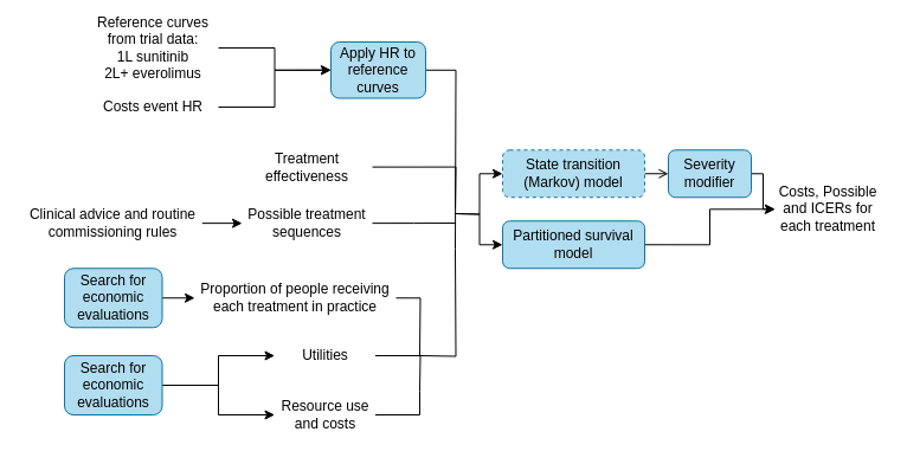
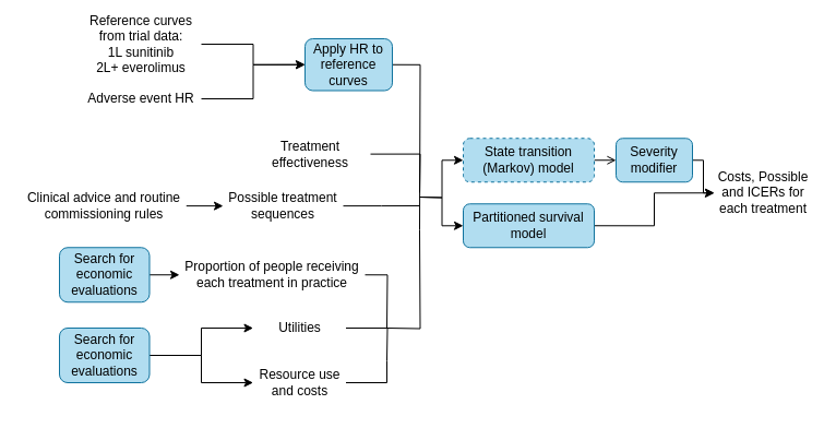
  <mxCell id="0" />
  <mxCell id="1" parent="0" />
  <mxCell id="2" style="edgeStyle=orthogonalEdgeStyle;rounded=0;orthogonalLoop=1;jettySize=auto;html=1;exitX=1;exitY=0.5;exitDx=0;exitDy=0;endArrow=none;endFill=0;" parent="1" source="3" edge="1"><mxGeometry relative="1" as="geometry"><mxPoint x="384" y="176" as="targetPoint" /></mxGeometry></mxCell>
- <mxCell id="3" value="Treatment effectiveness" style="rounded=1;whiteSpace=wrap;html=1;fillColor=none;strokeColor=none;" parent="1" vertex="1"><mxGeometry x="204" y="128.75" width="110" height="23.75" as="geometry" /></mxCell>
+ <mxCell id="3" value="Treatment effectiveness" style="rounded=1;whiteSpace=wrap;html=1;fillColor=none;strokeColor=none;" parent="1" vertex="1"><mxGeometry x="229" y="128.75" width="110" height="23.75" as="geometry" /></mxCell>
  <mxCell id="4" style="edgeStyle=orthogonalEdgeStyle;rounded=0;orthogonalLoop=1;jettySize=auto;html=1;exitX=1;exitY=0.5;exitDx=0;exitDy=0;entryX=0;entryY=0.5;entryDx=0;entryDy=0;" parent="1" source="5" target="7" edge="1"><mxGeometry relative="1" as="geometry" /></mxCell>
- <mxCell id="5" value="Costs event HR" style="rounded=1;whiteSpace=wrap;html=1;fillColor=none;strokeColor=none;" parent="1" vertex="1"><mxGeometry x="74" y="75" width="110" height="30" as="geometry" /></mxCell>
+ <mxCell id="5" value="Adverse event HR" style="rounded=1;whiteSpace=wrap;html=1;fillColor=none;strokeColor=none;" parent="1" vertex="1"><mxGeometry x="74" y="75" width="110" height="30" as="geometry" /></mxCell>
  <mxCell id="6" style="edgeStyle=orthogonalEdgeStyle;rounded=0;orthogonalLoop=1;jettySize=auto;html=1;exitX=1;exitY=0.5;exitDx=0;exitDy=0;endArrow=none;endFill=0;" parent="1" source="7" edge="1"><mxGeometry relative="1" as="geometry"><mxPoint x="384" y="210" as="targetPoint" /></mxGeometry></mxCell>
  <mxCell id="7" value="Apply HR to reference curves" style="rounded=1;whiteSpace=wrap;html=1;fillColor=#b1ddf0;strokeColor=#10739e;" parent="1" vertex="1"><mxGeometry x="279" y="35" width="80" height="47.5" as="geometry" /></mxCell>
  <mxCell id="8" style="edgeStyle=orthogonalEdgeStyle;rounded=0;orthogonalLoop=1;jettySize=auto;html=1;exitX=1;exitY=0.5;exitDx=0;exitDy=0;endArrow=none;endFill=0;" parent="1" source="9" edge="1"><mxGeometry relative="1" as="geometry"><mxPoint x="354" y="330" as="targetPoint" /><Array as="points"><mxPoint x="354" y="350" /></Array></mxGeometry></mxCell>
  <mxCell id="9" value="Resource use and costs" style="rounded=1;whiteSpace=wrap;html=1;fillColor=none;strokeColor=none;" parent="1" vertex="1"><mxGeometry x="231.5" y="330" width="85" height="40" as="geometry" /></mxCell>
  <mxCell id="10" style="edgeStyle=orthogonalEdgeStyle;rounded=0;orthogonalLoop=1;jettySize=auto;html=1;exitX=1;exitY=0.5;exitDx=0;exitDy=0;entryX=0;entryY=0.5;entryDx=0;entryDy=0;" parent="1" source="12" target="9" edge="1"><mxGeometry relative="1" as="geometry" /></mxCell>
  <mxCell id="11" style="edgeStyle=orthogonalEdgeStyle;rounded=0;orthogonalLoop=1;jettySize=auto;html=1;exitX=1;exitY=0.5;exitDx=0;exitDy=0;entryX=0;entryY=0.5;entryDx=0;entryDy=0;" parent="1" source="12" target="14" edge="1"><mxGeometry relative="1" as="geometry" /></mxCell>
  <mxCell id="12" value="Search for economic evaluations" style="rounded=1;whiteSpace=wrap;html=1;fillColor=#b1ddf0;strokeColor=#10739e;" parent="1" vertex="1"><mxGeometry x="54" y="300" width="82.5" height="50" as="geometry" /></mxCell>
  <mxCell id="13" style="edgeStyle=orthogonalEdgeStyle;rounded=0;orthogonalLoop=1;jettySize=auto;html=1;exitX=1;exitY=0.5;exitDx=0;exitDy=0;endArrow=none;endFill=0;" parent="1" source="14" edge="1"><mxGeometry relative="1" as="geometry"><mxPoint x="354" y="330" as="targetPoint" /></mxGeometry></mxCell>
  <mxCell id="14" value="Utilities" style="rounded=1;whiteSpace=wrap;html=1;fillColor=none;strokeColor=none;" parent="1" vertex="1"><mxGeometry x="231.5" y="290" width="85" height="20" as="geometry" /></mxCell>
  <mxCell id="15" style="edgeStyle=orthogonalEdgeStyle;rounded=0;orthogonalLoop=1;jettySize=auto;html=1;exitX=1;exitY=0.5;exitDx=0;exitDy=0;entryX=0;entryY=0.5;entryDx=0;entryDy=0;endArrow=open;" parent="1" source="16" target="25" edge="1"><mxGeometry relative="1" as="geometry" /></mxCell>
  <mxCell id="16" value="State transition (Markov) model" style="rounded=1;whiteSpace=wrap;html=1;fillColor=#b1ddf0;strokeColor=#10739e;dashed=1;" parent="1" vertex="1"><mxGeometry x="424" y="126.25" width="120" height="40" as="geometry" /></mxCell>
  <mxCell id="17" style="edgeStyle=orthogonalEdgeStyle;rounded=0;orthogonalLoop=1;jettySize=auto;html=1;exitX=1;exitY=0.5;exitDx=0;exitDy=0;entryX=0;entryY=0.5;entryDx=0;entryDy=0;" parent="1" source="18" target="19" edge="1"><mxGeometry relative="1" as="geometry" /></mxCell>
  <mxCell id="18" value="Partitioned survival model" style="rounded=1;whiteSpace=wrap;html=1;fillColor=#b1ddf0;strokeColor=#10739e;" parent="1" vertex="1"><mxGeometry x="424" y="186.25" width="120" height="40" as="geometry" /></mxCell>
  <mxCell id="19" value="Costs, Possible and ICERs for each treatment" style="rounded=0;whiteSpace=wrap;html=1;fillColor=none;strokeColor=none;" parent="1" vertex="1"><mxGeometry x="654" y="152.5" width="90" height="47.5" as="geometry" /></mxCell>
  <mxCell id="20" value="" style="endArrow=classic;html=1;rounded=0;entryX=0;entryY=0.5;entryDx=0;entryDy=0;edgeStyle=orthogonalEdgeStyle;" parent="1" target="16" edge="1"><mxGeometry width="50" height="50" relative="1" as="geometry"><mxPoint x="384" y="180" as="sourcePoint" /><mxPoint x="414" y="240" as="targetPoint" /></mxGeometry></mxCell>
  <mxCell id="21" value="" style="endArrow=classic;html=1;rounded=0;entryX=0;entryY=0.5;entryDx=0;entryDy=0;edgeStyle=orthogonalEdgeStyle;" parent="1" target="18" edge="1"><mxGeometry width="50" height="50" relative="1" as="geometry"><mxPoint x="384" y="180" as="sourcePoint" /><mxPoint x="414" y="240" as="targetPoint" /></mxGeometry></mxCell>
  <mxCell id="22" style="edgeStyle=orthogonalEdgeStyle;rounded=0;orthogonalLoop=1;jettySize=auto;html=1;exitX=1;exitY=0.5;exitDx=0;exitDy=0;entryX=0;entryY=0.5;entryDx=0;entryDy=0;" parent="1" source="23" target="7" edge="1"><mxGeometry relative="1" as="geometry" /></mxCell>
  <mxCell id="23" value="Reference curves from trial data:&lt;div&gt;1L sunitinib&lt;/div&gt;&lt;div&gt;2L+ everolimus&lt;/div&gt;" style="rounded=1;whiteSpace=wrap;html=1;fillColor=none;strokeColor=none;" parent="1" vertex="1"><mxGeometry x="74" y="20" width="110" height="40" as="geometry" /></mxCell>
  <mxCell id="24" style="edgeStyle=orthogonalEdgeStyle;rounded=0;orthogonalLoop=1;jettySize=auto;html=1;exitX=1;exitY=0.5;exitDx=0;exitDy=0;entryX=0;entryY=0.5;entryDx=0;entryDy=0;" parent="1" source="25" target="19" edge="1"><mxGeometry relative="1" as="geometry"><Array as="points"><mxPoint x="644" y="146" /><mxPoint x="644" y="176" /></Array></mxGeometry></mxCell>
  <mxCell id="25" value="Severity modifier" style="rounded=1;whiteSpace=wrap;html=1;fillColor=#b1ddf0;strokeColor=#10739e;" parent="1" vertex="1"><mxGeometry x="564" y="126.25" width="70" height="40" as="geometry" /></mxCell>
  <mxCell id="26" value="" style="endArrow=none;html=1;rounded=0;edgeStyle=orthogonalEdgeStyle;endFill=0;" parent="1" edge="1"><mxGeometry width="50" height="50" relative="1" as="geometry"><mxPoint x="354" y="300" as="sourcePoint" /><mxPoint x="384" y="210" as="targetPoint" /></mxGeometry></mxCell>
  <mxCell id="27" style="edgeStyle=orthogonalEdgeStyle;rounded=0;orthogonalLoop=1;jettySize=auto;html=1;exitX=1;exitY=0.5;exitDx=0;exitDy=0;endArrow=none;endFill=0;" edge="1" parent="1" source="28"><mxGeometry relative="1" as="geometry"><mxPoint x="354" y="300" as="targetPoint" /></mxGeometry></mxCell>
  <mxCell id="28" value="Proportion of people receiving each treatment in practice" style="rounded=1;whiteSpace=wrap;html=1;fillColor=none;strokeColor=none;" vertex="1" parent="1"><mxGeometry x="164" y="226.25" width="170" height="50" as="geometry" /></mxCell>
  <mxCell id="29" style="edgeStyle=orthogonalEdgeStyle;rounded=0;orthogonalLoop=1;jettySize=auto;html=1;exitX=1;exitY=0.5;exitDx=0;exitDy=0;entryX=0;entryY=0.5;entryDx=0;entryDy=0;" edge="1" parent="1" source="30" target="28"><mxGeometry relative="1" as="geometry" /></mxCell>
  <mxCell id="30" value="Search for economic evaluations" style="rounded=1;whiteSpace=wrap;html=1;fillColor=#b1ddf0;strokeColor=#10739e;" vertex="1" parent="1"><mxGeometry x="54" y="226.25" width="82.5" height="50" as="geometry" /></mxCell>
  <mxCell id="31" style="edgeStyle=orthogonalEdgeStyle;rounded=0;orthogonalLoop=1;jettySize=auto;html=1;exitX=0.5;exitY=1;exitDx=0;exitDy=0;" edge="1" parent="1" source="3" target="3"><mxGeometry relative="1" as="geometry" /></mxCell>
  <mxCell id="32" style="edgeStyle=orthogonalEdgeStyle;rounded=0;orthogonalLoop=1;jettySize=auto;html=1;exitX=1;exitY=0.5;exitDx=0;exitDy=0;endArrow=none;endFill=0;" edge="1" parent="1" source="33"><mxGeometry relative="1" as="geometry"><mxPoint x="384" y="188" as="targetPoint" /></mxGeometry></mxCell>
  <mxCell id="33" value="Possible treatment sequences" style="rounded=1;whiteSpace=wrap;html=1;fillColor=none;strokeColor=none;" vertex="1" parent="1"><mxGeometry x="204" y="176.25" width="110" height="23.75" as="geometry" /></mxCell>
  <mxCell id="34" style="edgeStyle=orthogonalEdgeStyle;rounded=0;orthogonalLoop=1;jettySize=auto;html=1;exitX=1;exitY=0.5;exitDx=0;exitDy=0;entryX=0;entryY=0.5;entryDx=0;entryDy=0;" edge="1" parent="1" source="35" target="33"><mxGeometry relative="1" as="geometry" /></mxCell>
  <mxCell id="35" value="Clinical advice and routine commissioning rules" style="rounded=1;whiteSpace=wrap;html=1;fillColor=none;strokeColor=none;" vertex="1" parent="1"><mxGeometry x="20.25" y="176.25" width="150" height="23.75" as="geometry" /></mxCell>
